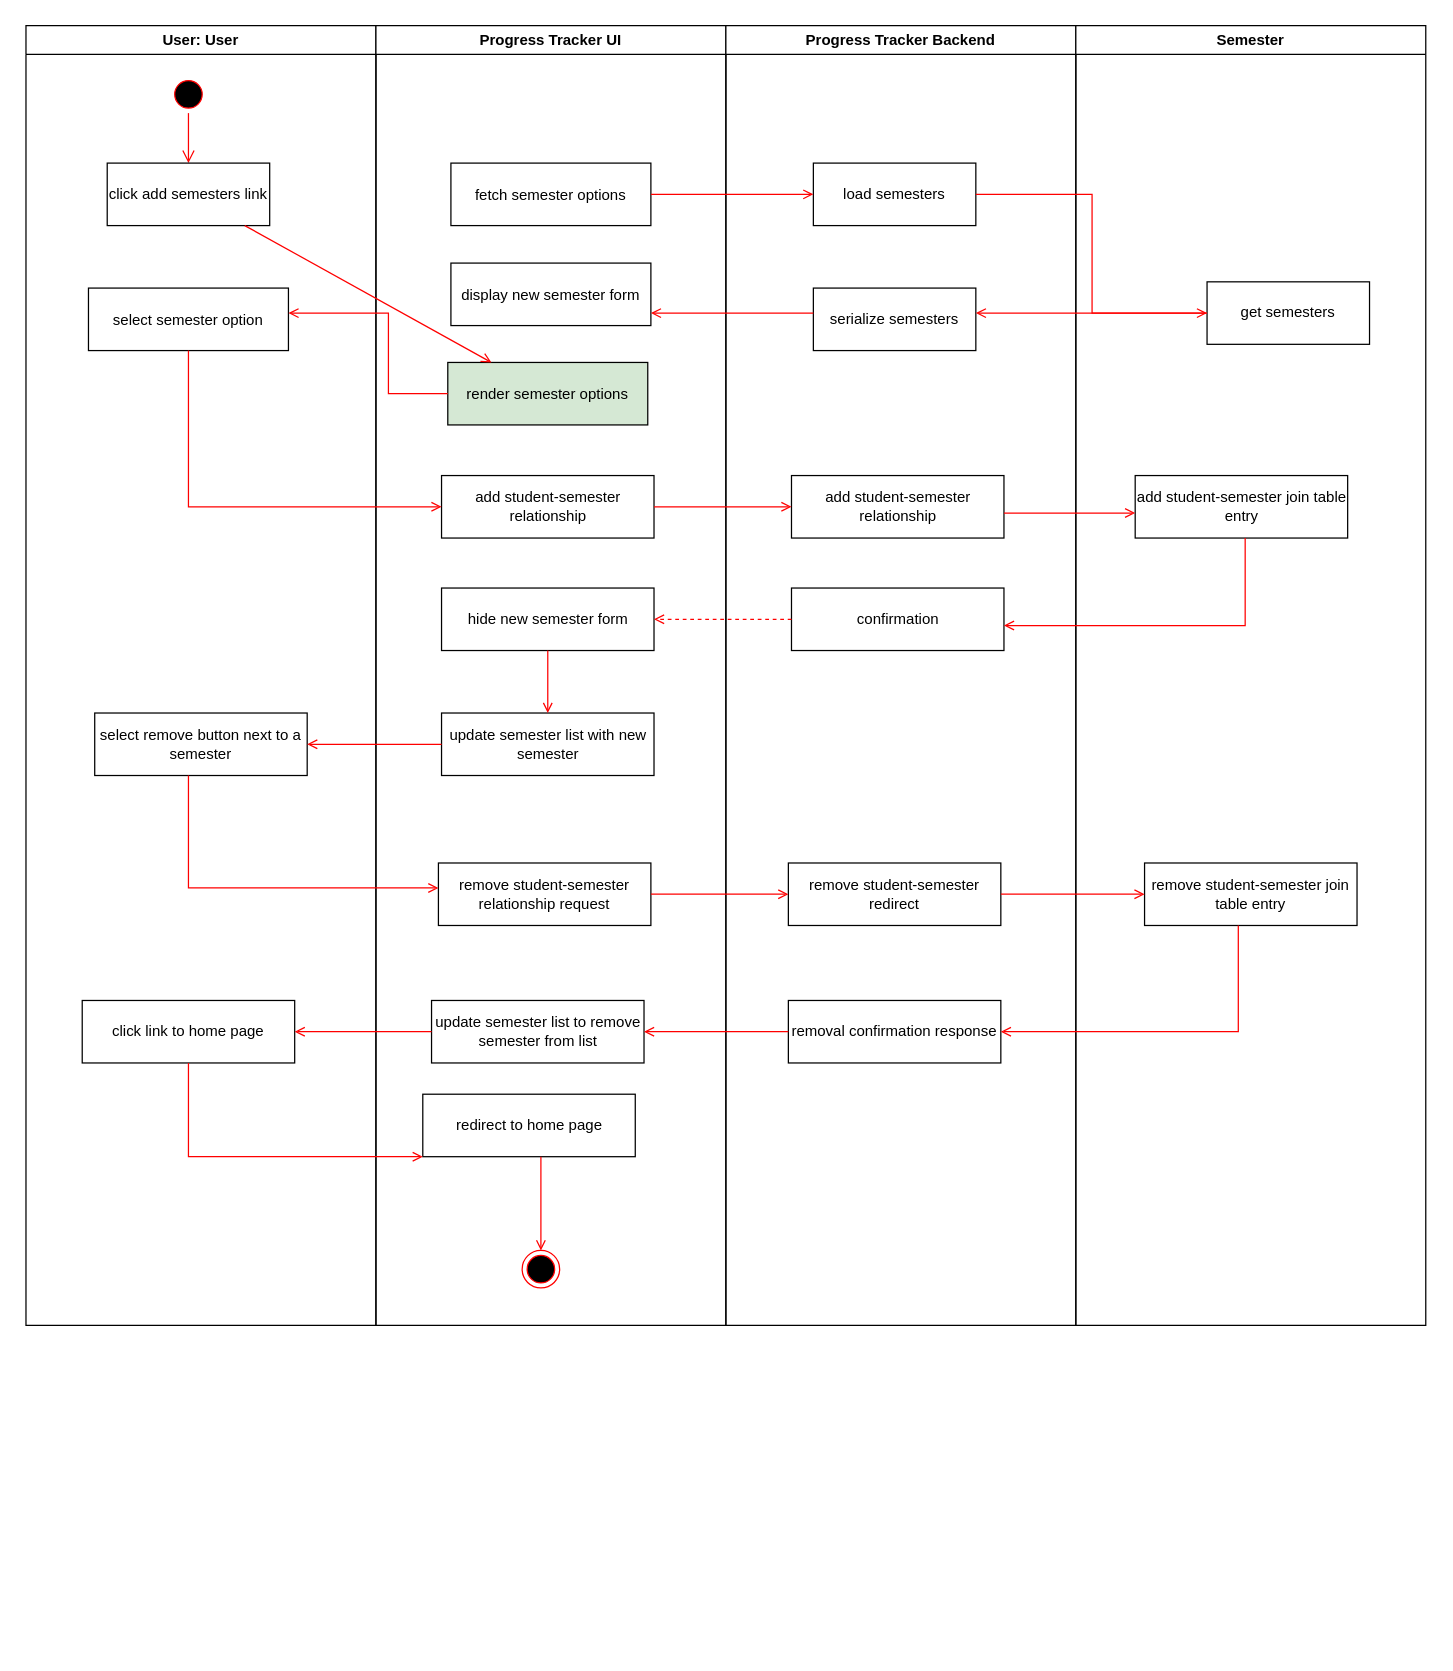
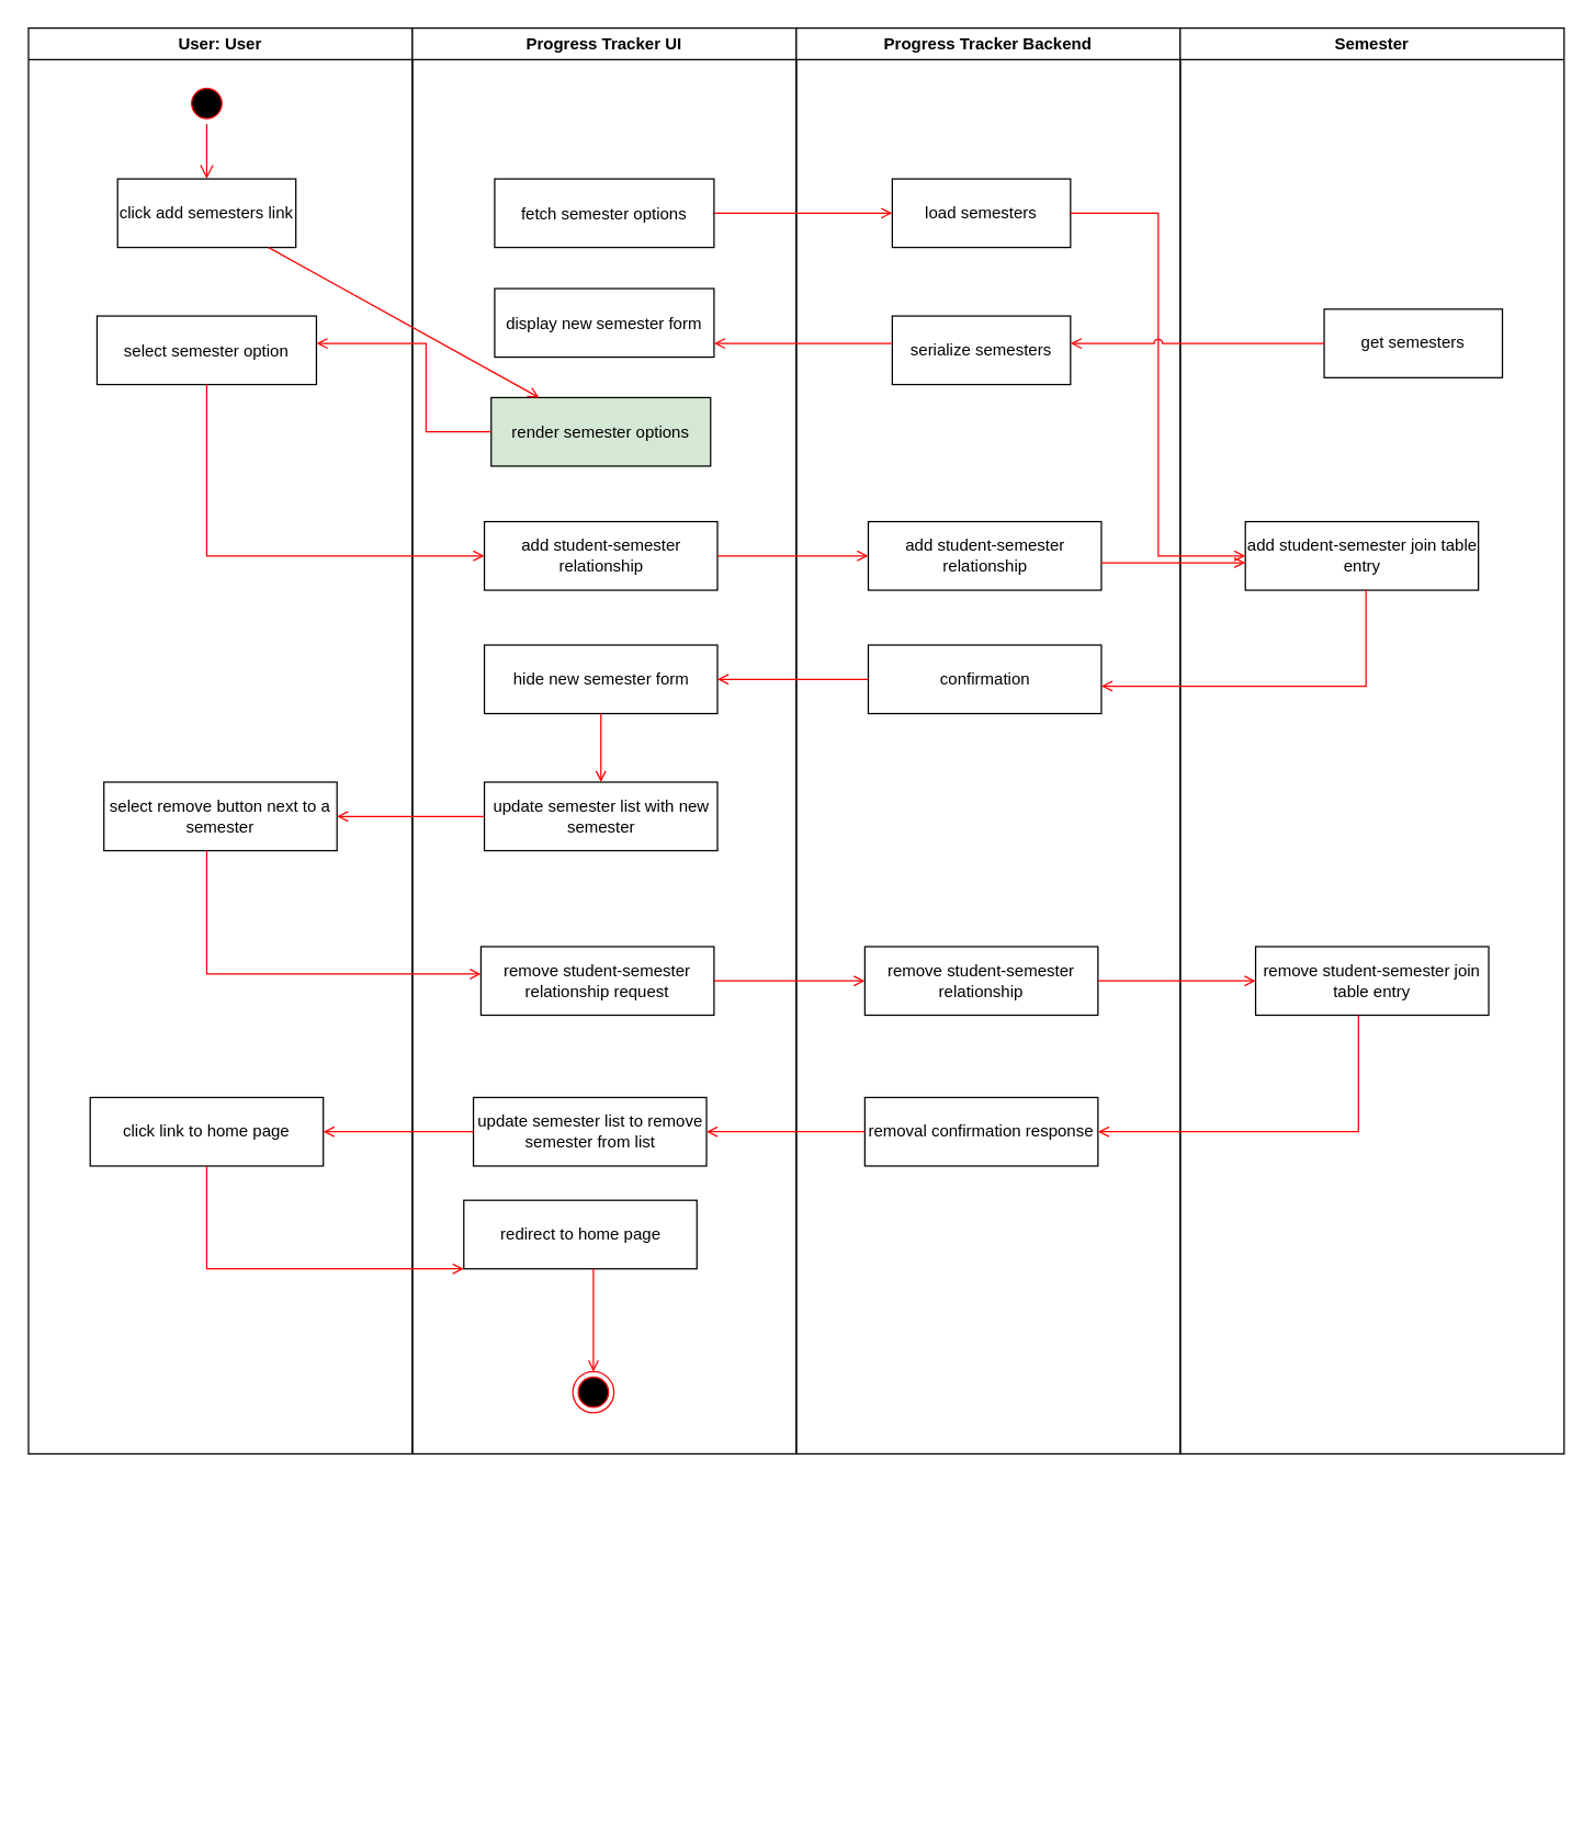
  <mxCell id="0" />
  <mxCell id="1" parent="0" />
  <mxCell id="2" value="User: User" style="swimlane;whiteSpace=wrap" parent="1" vertex="1"><mxGeometry x="20" y="20" width="280" height="1040" as="geometry" /></mxCell>
  <mxCell id="3" value="" style="ellipse;shape=startState;fillColor=#000000;strokeColor=#ff0000;" parent="2" vertex="1"><mxGeometry x="115" y="40" width="30" height="30" as="geometry" /></mxCell>
  <mxCell id="4" value="" style="edgeStyle=elbowEdgeStyle;elbow=horizontal;verticalAlign=bottom;endArrow=open;endSize=8;strokeColor=#FF0000;endFill=1;rounded=0;jumpStyle=arc;" parent="2" source="3" target="5" edge="1"><mxGeometry x="100" y="40" as="geometry"><mxPoint x="115" y="110" as="targetPoint" /></mxGeometry></mxCell>
  <mxCell id="5" value="click add semesters link" style="whiteSpace=wrap;" parent="2" vertex="1"><mxGeometry x="65" y="110" width="130" height="50" as="geometry" /></mxCell>
  <mxCell id="6" value="select semester option" style="" vertex="1" parent="2"><mxGeometry x="50" y="210" width="160" height="50" as="geometry" /></mxCell>
  <mxCell id="7" value="select remove button next to a semester" style="whiteSpace=wrap;" vertex="1" parent="2"><mxGeometry x="55" y="550" width="170" height="50" as="geometry" /></mxCell>
  <mxCell id="8" value="click link to home page" style="whiteSpace=wrap;" vertex="1" parent="2"><mxGeometry x="45" y="780" width="170" height="50" as="geometry" /></mxCell>
  <mxCell id="9" value="Progress Tracker UI" style="swimlane;whiteSpace=wrap" parent="1" vertex="1"><mxGeometry x="300" y="20" width="280" height="1040" as="geometry" /></mxCell>
  <mxCell id="10" value="fetch semester options" style="" parent="9" vertex="1"><mxGeometry x="60" y="110" width="160" height="50" as="geometry" /></mxCell>
  <mxCell id="11" value="display new semester form" style="" vertex="1" parent="9"><mxGeometry x="60" y="190" width="160" height="50" as="geometry" /></mxCell>
  <mxCell id="12" value="add student-semester relationship" style="whiteSpace=wrap;" vertex="1" parent="9"><mxGeometry x="52.5" y="360" width="170" height="50" as="geometry" /></mxCell>
  <mxCell id="13" value="hide new semester form" style="whiteSpace=wrap;" vertex="1" parent="9"><mxGeometry x="52.5" y="450" width="170" height="50" as="geometry" /></mxCell>
  <mxCell id="14" value="render semester options" style="fillColor=#d5e8d4;" vertex="1" parent="9"><mxGeometry x="57.5" y="269.5" width="160" height="50" as="geometry" /></mxCell>
  <mxCell id="15" value="update semester list with new semester" style="whiteSpace=wrap;" vertex="1" parent="9"><mxGeometry x="52.5" y="550" width="170" height="50" as="geometry" /></mxCell>
  <mxCell id="16" value="" style="endArrow=open;strokeColor=#FF0000;endFill=1;rounded=0;jumpStyle=arc;edgeStyle=elbowEdgeStyle;" edge="1" parent="9" source="13" target="15"><mxGeometry relative="1" as="geometry"><mxPoint x="40" y="540" as="sourcePoint" /><mxPoint x="-70" y="540" as="targetPoint" /><Array as="points"><mxPoint x="135" y="560" /><mxPoint x="10" y="475" /><mxPoint x="30" y="625" /><mxPoint x="-110" y="635" /></Array></mxGeometry></mxCell>
  <mxCell id="17" value="remove student-semester relationship request" style="whiteSpace=wrap;" vertex="1" parent="9"><mxGeometry x="50" y="670" width="170" height="50" as="geometry" /></mxCell>
  <mxCell id="18" value="update semester list to remove semester from list" style="whiteSpace=wrap;" vertex="1" parent="9"><mxGeometry x="44.5" y="780" width="170" height="50" as="geometry" /></mxCell>
  <mxCell id="19" value="redirect to home page" style="whiteSpace=wrap;" vertex="1" parent="9"><mxGeometry x="37.5" y="855" width="170" height="50" as="geometry" /></mxCell>
  <mxCell id="20" value="" style="ellipse;html=1;shape=endState;fillColor=#000000;strokeColor=#ff0000;" vertex="1" parent="9"><mxGeometry x="117" y="980" width="30" height="30" as="geometry" /></mxCell>
  <mxCell id="21" value="" style="endArrow=open;strokeColor=#FF0000;endFill=1;rounded=0;jumpStyle=arc;edgeStyle=elbowEdgeStyle;" edge="1" parent="9" source="19" target="20"><mxGeometry relative="1" as="geometry"><mxPoint x="50" y="942.5" as="sourcePoint" /><mxPoint x="247.5" y="1017.5" as="targetPoint" /><Array as="points"><mxPoint x="132" y="950" /><mxPoint x="50" y="1017.5" /><mxPoint x="338" y="972.5" /><mxPoint x="330.5" y="1397.5" /><mxPoint x="190.5" y="1407.5" /></Array></mxGeometry></mxCell>
  <mxCell id="22" value="Progress Tracker Backend" style="swimlane;whiteSpace=wrap" parent="1" vertex="1"><mxGeometry x="580" y="20" width="280" height="1040" as="geometry"><mxRectangle x="724.5" y="128" width="80" height="23" as="alternateBounds" /></mxGeometry></mxCell>
  <mxCell id="23" value="load semesters" style="whiteSpace=wrap;" vertex="1" parent="22"><mxGeometry x="70" y="110" width="130" height="50" as="geometry" /></mxCell>
  <mxCell id="24" value="serialize semesters" style="whiteSpace=wrap;" vertex="1" parent="22"><mxGeometry x="70" y="210" width="130" height="50" as="geometry" /></mxCell>
  <mxCell id="25" value="add student-semester relationship" style="whiteSpace=wrap;" vertex="1" parent="22"><mxGeometry x="52.5" y="360" width="170" height="50" as="geometry" /></mxCell>
  <mxCell id="26" value="confirmation" style="whiteSpace=wrap;" vertex="1" parent="22"><mxGeometry x="52.5" y="450" width="170" height="50" as="geometry" /></mxCell>
- <mxCell id="27" value="remove student-semester redirect" style="whiteSpace=wrap;" vertex="1" parent="22"><mxGeometry x="50" y="670" width="170" height="50" as="geometry" /></mxCell>
+ <mxCell id="27" value="remove student-semester relationship" style="whiteSpace=wrap;" vertex="1" parent="22"><mxGeometry x="50" y="670" width="170" height="50" as="geometry" /></mxCell>
  <mxCell id="28" value="removal confirmation response" style="whiteSpace=wrap;" vertex="1" parent="22"><mxGeometry x="50" y="780" width="170" height="50" as="geometry" /></mxCell>
  <mxCell id="29" value="" style="endArrow=open;strokeColor=#FF0000;endFill=1;rounded=0;jumpStyle=arc;" parent="1" source="5" target="14" edge="1"><mxGeometry relative="1" as="geometry" /></mxCell>
  <mxCell id="30" value="Semester" style="swimlane;whiteSpace=wrap" parent="1" vertex="1"><mxGeometry x="860" y="20" width="280" height="1040" as="geometry"><mxRectangle x="724.5" y="128" width="80" height="23" as="alternateBounds" /></mxGeometry></mxCell>
  <mxCell id="31" value="get semesters" style="whiteSpace=wrap;" vertex="1" parent="30"><mxGeometry x="105" y="205" width="130" height="50" as="geometry" /></mxCell>
  <mxCell id="32" value="add student-semester join table entry" style="whiteSpace=wrap;" vertex="1" parent="30"><mxGeometry x="47.5" y="360" width="170" height="50" as="geometry" /></mxCell>
  <mxCell id="33" value="remove student-semester join table entry" style="whiteSpace=wrap;" vertex="1" parent="30"><mxGeometry x="55" y="670" width="170" height="50" as="geometry" /></mxCell>
  <mxCell id="34" value="" style="endArrow=open;strokeColor=#FF0000;endFill=1;rounded=0;jumpStyle=arc;edgeStyle=elbowEdgeStyle;" edge="1" parent="1" source="10" target="23"><mxGeometry relative="1" as="geometry"><mxPoint x="510" y="200" as="sourcePoint" /><mxPoint x="670" y="200" as="targetPoint" /></mxGeometry></mxCell>
- <mxCell id="35" value="" style="endArrow=open;strokeColor=#FF0000;endFill=1;rounded=0;jumpStyle=arc;edgeStyle=elbowEdgeStyle;" edge="1" parent="1" source="23" target="31"><mxGeometry relative="1" as="geometry"><mxPoint x="795" y="210" as="sourcePoint" /><mxPoint x="925" y="210" as="targetPoint" /></mxGeometry></mxCell>
+ <mxCell id="35" value="" style="endArrow=open;strokeColor=#FF0000;endFill=1;rounded=0;jumpStyle=arc;edgeStyle=elbowEdgeStyle;" edge="1" parent="1" source="23" target="32"><mxGeometry relative="1" as="geometry"><mxPoint x="795" y="210" as="sourcePoint" /><mxPoint x="925" y="210" as="targetPoint" /></mxGeometry></mxCell>
  <mxCell id="36" value="" style="endArrow=open;strokeColor=#FF0000;endFill=1;rounded=0;jumpStyle=arc;edgeStyle=elbowEdgeStyle;" edge="1" parent="1" source="31" target="24"><mxGeometry relative="1" as="geometry"><mxPoint x="930" y="300" as="sourcePoint" /><mxPoint x="1090" y="300" as="targetPoint" /><Array as="points"><mxPoint x="1005" y="260" /></Array></mxGeometry></mxCell>
  <mxCell id="37" value="" style="endArrow=open;strokeColor=#FF0000;endFill=1;rounded=0;jumpStyle=arc;edgeStyle=elbowEdgeStyle;" edge="1" parent="1" source="24" target="11"><mxGeometry relative="1" as="geometry"><mxPoint x="675" y="300" as="sourcePoint" /><mxPoint x="450" y="380" as="targetPoint" /><Array as="points"><mxPoint x="580" y="250" /><mxPoint x="600" y="260" /></Array></mxGeometry></mxCell>
  <mxCell id="38" value="" style="endArrow=open;strokeColor=#FF0000;endFill=1;rounded=0;jumpStyle=arc;edgeStyle=elbowEdgeStyle;" edge="1" parent="1" source="14" target="6"><mxGeometry relative="1" as="geometry"><mxPoint x="350" y="320" as="sourcePoint" /><mxPoint x="220" y="320" as="targetPoint" /><Array as="points"><mxPoint x="310" y="250" /><mxPoint x="290" y="260" /></Array></mxGeometry></mxCell>
  <mxCell id="39" value="" style="endArrow=open;strokeColor=#FF0000;endFill=1;rounded=0;jumpStyle=arc;edgeStyle=elbowEdgeStyle;" edge="1" parent="1" source="6" target="12"><mxGeometry relative="1" as="geometry"><mxPoint x="270" y="360" as="sourcePoint" /><mxPoint x="140" y="360" as="targetPoint" /><Array as="points"><mxPoint x="150" y="355" /></Array></mxGeometry></mxCell>
  <mxCell id="40" value="" style="endArrow=open;strokeColor=#FF0000;endFill=1;rounded=0;jumpStyle=arc;edgeStyle=elbowEdgeStyle;" edge="1" parent="1" source="12" target="25"><mxGeometry relative="1" as="geometry"><mxPoint x="467.5" y="350" as="sourcePoint" /><mxPoint x="672.5" y="425" as="targetPoint" /><Array as="points"><mxPoint x="597.5" y="405" /><mxPoint x="607.5" y="415" /><mxPoint x="467.5" y="425" /></Array></mxGeometry></mxCell>
  <mxCell id="41" value="" style="endArrow=open;strokeColor=#FF0000;endFill=1;rounded=0;jumpStyle=arc;edgeStyle=elbowEdgeStyle;" edge="1" parent="1" source="25" target="32"><mxGeometry relative="1" as="geometry"><mxPoint x="827.5" y="450" as="sourcePoint" /><mxPoint x="937.5" y="450" as="targetPoint" /><Array as="points"><mxPoint x="857.5" y="410" /><mxPoint x="912.5" y="460" /><mxPoint x="772.5" y="470" /></Array></mxGeometry></mxCell>
  <mxCell id="42" value="" style="endArrow=open;strokeColor=#FF0000;endFill=1;rounded=0;jumpStyle=arc;edgeStyle=elbowEdgeStyle;" edge="1" parent="1" source="32" target="26"><mxGeometry relative="1" as="geometry"><mxPoint x="940" y="510" as="sourcePoint" /><mxPoint x="1045" y="510" as="targetPoint" /><Array as="points"><mxPoint x="995.5" y="500" /><mxPoint x="1050" y="560" /><mxPoint x="910" y="570" /></Array></mxGeometry></mxCell>
- <mxCell id="43" value="" style="endArrow=open;strokeColor=#FF0000;endFill=1;rounded=0;jumpStyle=arc;edgeStyle=elbowEdgeStyle;dashed=1;" edge="1" parent="1" source="26" target="13"><mxGeometry relative="1" as="geometry"><mxPoint x="537.5" y="570" as="sourcePoint" /><mxPoint x="647.5" y="570" as="targetPoint" /><Array as="points"><mxPoint x="577.5" y="495" /><mxPoint x="622.5" y="580" /><mxPoint x="482.5" y="590" /></Array></mxGeometry></mxCell>
+ <mxCell id="43" value="" style="endArrow=open;strokeColor=#FF0000;endFill=1;rounded=0;jumpStyle=arc;edgeStyle=elbowEdgeStyle;" edge="1" parent="1" source="26" target="13"><mxGeometry relative="1" as="geometry"><mxPoint x="537.5" y="570" as="sourcePoint" /><mxPoint x="647.5" y="570" as="targetPoint" /><Array as="points"><mxPoint x="577.5" y="495" /><mxPoint x="622.5" y="580" /><mxPoint x="482.5" y="590" /></Array></mxGeometry></mxCell>
  <mxCell id="44" value="" style="endArrow=open;strokeColor=#FF0000;endFill=1;rounded=0;jumpStyle=arc;edgeStyle=elbowEdgeStyle;" edge="1" parent="1" source="15" target="7"><mxGeometry relative="1" as="geometry"><mxPoint x="340" y="670" as="sourcePoint" /><mxPoint x="230" y="670" as="targetPoint" /><Array as="points"><mxPoint x="300" y="595" /><mxPoint x="330" y="755" /><mxPoint x="190" y="765" /></Array></mxGeometry></mxCell>
  <mxCell id="45" value="" style="endArrow=open;strokeColor=#FF0000;endFill=1;rounded=0;jumpStyle=arc;edgeStyle=elbowEdgeStyle;" edge="1" parent="1" source="7" target="17"><mxGeometry relative="1" as="geometry"><mxPoint x="297.5" y="720" as="sourcePoint" /><mxPoint x="190" y="720" as="targetPoint" /><Array as="points"><mxPoint x="150" y="710" /><mxPoint x="275" y="880" /><mxPoint x="135" y="890" /></Array></mxGeometry></mxCell>
  <mxCell id="46" value="" style="endArrow=open;strokeColor=#FF0000;endFill=1;rounded=0;jumpStyle=arc;edgeStyle=elbowEdgeStyle;" edge="1" parent="1" source="17" target="27"><mxGeometry relative="1" as="geometry"><mxPoint x="429.5" y="720" as="sourcePoint" /><mxPoint x="629.5" y="810" as="targetPoint" /><Array as="points"><mxPoint x="580" y="715" /><mxPoint x="554.5" y="980" /><mxPoint x="414.5" y="990" /></Array></mxGeometry></mxCell>
  <mxCell id="47" value="" style="endArrow=open;strokeColor=#FF0000;endFill=1;rounded=0;jumpStyle=arc;edgeStyle=elbowEdgeStyle;" edge="1" parent="1" source="27" target="33"><mxGeometry relative="1" as="geometry"><mxPoint x="800" y="770" as="sourcePoint" /><mxPoint x="910" y="770" as="targetPoint" /><Array as="points"><mxPoint x="860" y="715" /><mxPoint x="834.5" y="1035" /><mxPoint x="694.5" y="1045" /></Array></mxGeometry></mxCell>
  <mxCell id="48" value="" style="endArrow=open;strokeColor=#FF0000;endFill=1;rounded=0;jumpStyle=arc;edgeStyle=elbowEdgeStyle;" edge="1" parent="1" source="33" target="28"><mxGeometry relative="1" as="geometry"><mxPoint x="907.5" y="839" as="sourcePoint" /><mxPoint x="1022.5" y="839" as="targetPoint" /><Array as="points"><mxPoint x="990" y="825" /><mxPoint x="942" y="1159" /><mxPoint x="802" y="1169" /></Array></mxGeometry></mxCell>
  <mxCell id="49" value="" style="endArrow=open;strokeColor=#FF0000;endFill=1;rounded=0;jumpStyle=arc;edgeStyle=elbowEdgeStyle;" edge="1" parent="1" source="28" target="18"><mxGeometry relative="1" as="geometry"><mxPoint x="520" y="930" as="sourcePoint" /><mxPoint x="630" y="930" as="targetPoint" /><Array as="points"><mxPoint x="570" y="825" /><mxPoint x="554.5" y="1195" /><mxPoint x="414.5" y="1205" /></Array></mxGeometry></mxCell>
  <mxCell id="50" value="" style="endArrow=open;strokeColor=#FF0000;endFill=1;rounded=0;jumpStyle=arc;edgeStyle=elbowEdgeStyle;" edge="1" parent="1" source="18" target="8"><mxGeometry relative="1" as="geometry"><mxPoint x="358" y="880" as="sourcePoint" /><mxPoint x="242.5" y="880" as="targetPoint" /><Array as="points"><mxPoint x="290" y="825" /><mxPoint x="282.5" y="1250" /><mxPoint x="142.5" y="1260" /></Array></mxGeometry></mxCell>
  <mxCell id="51" value="" style="endArrow=open;strokeColor=#FF0000;endFill=1;rounded=0;jumpStyle=arc;edgeStyle=elbowEdgeStyle;" edge="1" parent="1" source="8" target="19"><mxGeometry relative="1" as="geometry"><mxPoint x="492.5" y="880" as="sourcePoint" /><mxPoint x="383" y="880" as="targetPoint" /><Array as="points"><mxPoint x="150" y="925" /><mxPoint x="438" y="880" /><mxPoint x="430.5" y="1305" /><mxPoint x="290.5" y="1315" /></Array></mxGeometry></mxCell>
